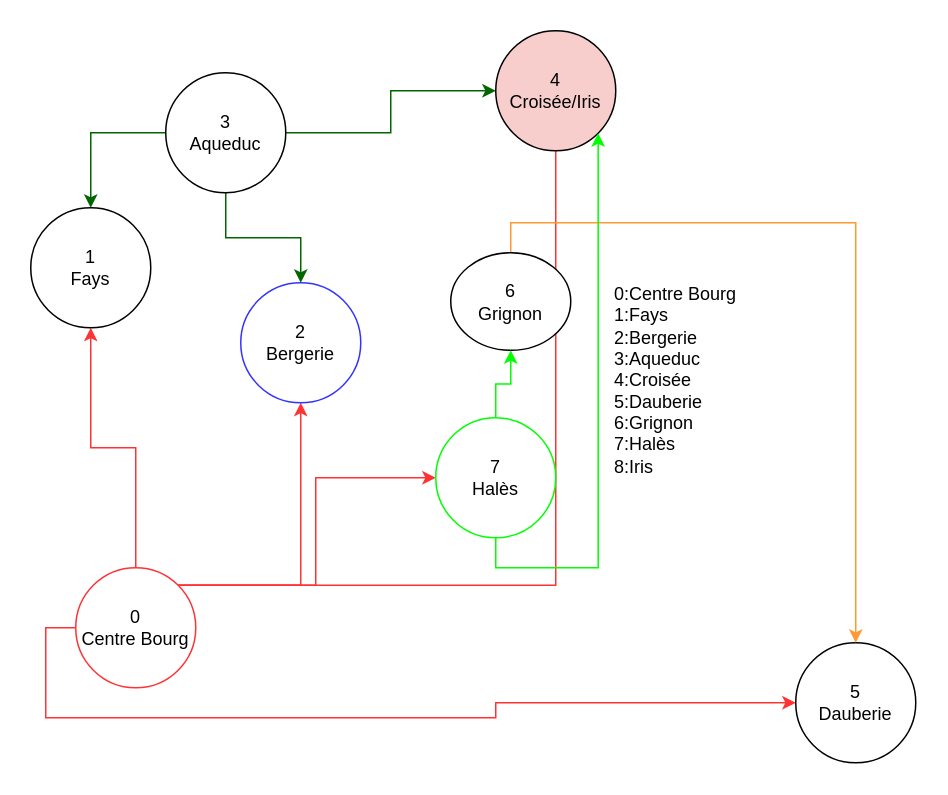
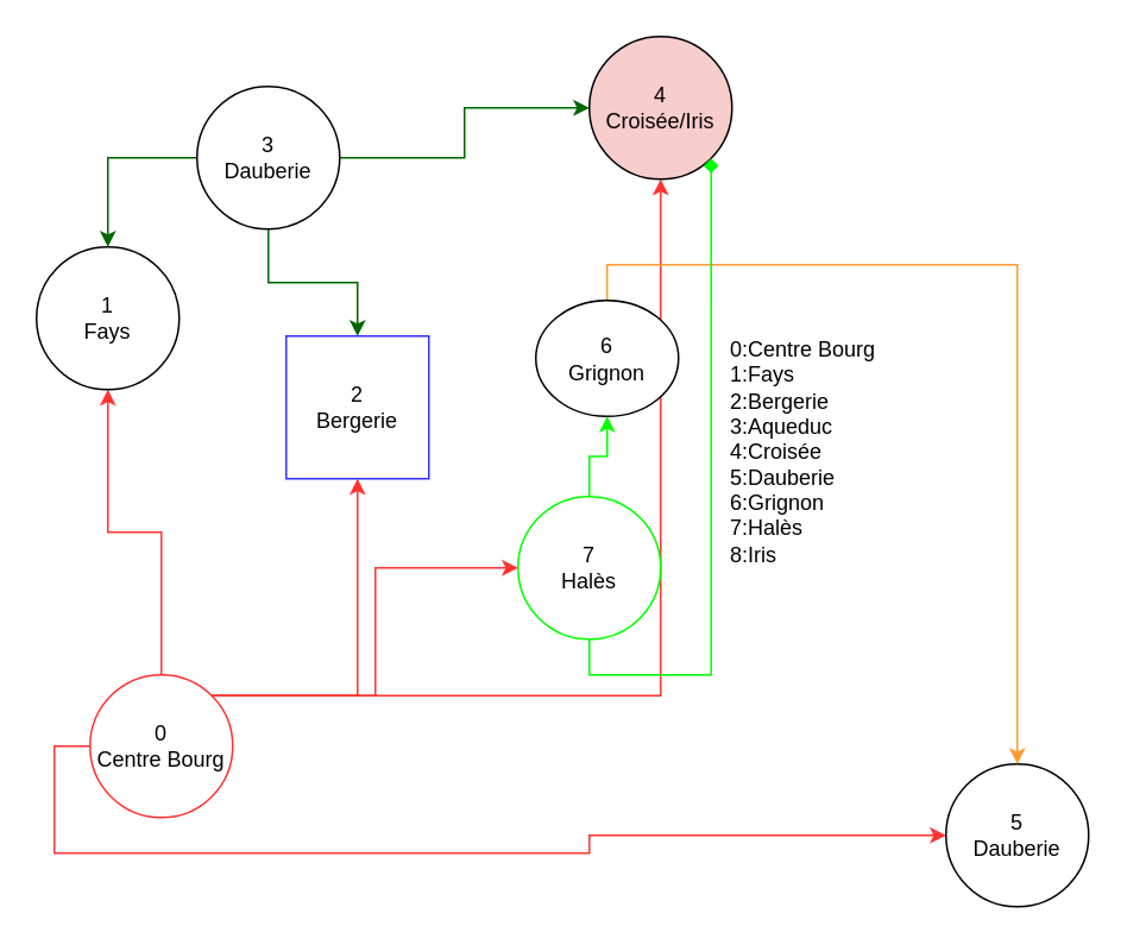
  <mxCell id="0" />
  <mxCell id="1" parent="0" />
  <mxCell id="2" value="0:Centre Bourg&lt;br&gt;&lt;div style=&quot;text-align: left&quot;&gt;&lt;span&gt;1:Fays&lt;/span&gt;&lt;/div&gt;&lt;div style=&quot;text-align: left&quot;&gt;&lt;span&gt;2:Bergerie&lt;/span&gt;&lt;/div&gt;&lt;div style=&quot;text-align: left&quot;&gt;&lt;span&gt;3:Aqueduc&lt;/span&gt;&lt;/div&gt;&lt;div style=&quot;text-align: left&quot;&gt;&lt;span&gt;4:Croisée&lt;/span&gt;&lt;/div&gt;&lt;div style=&quot;text-align: left&quot;&gt;&lt;span&gt;5:Dauberie&lt;/span&gt;&lt;/div&gt;&lt;div style=&quot;text-align: left&quot;&gt;&lt;span&gt;6:Grignon&lt;/span&gt;&lt;/div&gt;&lt;div style=&quot;text-align: left&quot;&gt;&lt;span&gt;7:Halès&lt;/span&gt;&lt;/div&gt;&lt;div style=&quot;text-align: left&quot;&gt;&lt;span&gt;8:Iris&lt;/span&gt;&lt;/div&gt;" style="text;html=1;strokeColor=none;fillColor=none;align=center;verticalAlign=middle;whiteSpace=wrap;rounded=0;" vertex="1" parent="1"><mxGeometry x="400" y="188" width="100" height="130" as="geometry" /></mxCell>
  <mxCell id="3" style="edgeStyle=orthogonalEdgeStyle;rounded=0;orthogonalLoop=1;jettySize=auto;html=1;exitX=0.5;exitY=0;exitDx=0;exitDy=0;entryX=0.5;entryY=1;entryDx=0;entryDy=0;strokeColor=#FF3333;" edge="1" parent="1" source="8" target="9"><mxGeometry relative="1" as="geometry" /></mxCell>
  <mxCell id="4" style="edgeStyle=orthogonalEdgeStyle;rounded=0;orthogonalLoop=1;jettySize=auto;html=1;exitX=0;exitY=0.5;exitDx=0;exitDy=0;strokeColor=#FF3333;" edge="1" parent="1" source="8" target="16"><mxGeometry relative="1" as="geometry" /></mxCell>
  <mxCell id="5" style="edgeStyle=orthogonalEdgeStyle;rounded=0;orthogonalLoop=1;jettySize=auto;html=1;exitX=1;exitY=0;exitDx=0;exitDy=0;strokeColor=#FF3333;" edge="1" parent="1" source="8" target="10"><mxGeometry relative="1" as="geometry" /></mxCell>
- <mxCell id="6" style="edgeStyle=orthogonalEdgeStyle;rounded=0;orthogonalLoop=1;jettySize=auto;html=1;exitX=1;exitY=0;exitDx=0;exitDy=0;strokeColor=#FF3333;endArrow=none;" edge="1" parent="1" source="8" target="15"><mxGeometry relative="1" as="geometry" /></mxCell>
+ <mxCell id="6" style="edgeStyle=orthogonalEdgeStyle;rounded=0;orthogonalLoop=1;jettySize=auto;html=1;exitX=1;exitY=0;exitDx=0;exitDy=0;strokeColor=#FF3333;" edge="1" parent="1" source="8" target="15"><mxGeometry relative="1" as="geometry" /></mxCell>
  <mxCell id="7" style="edgeStyle=orthogonalEdgeStyle;rounded=0;orthogonalLoop=1;jettySize=auto;html=1;exitX=1;exitY=0;exitDx=0;exitDy=0;entryX=0;entryY=0.5;entryDx=0;entryDy=0;strokeColor=#FF3333;" edge="1" parent="1" source="8" target="21"><mxGeometry relative="1" as="geometry" /></mxCell>
  <mxCell id="8" value="0&lt;br&gt;Centre Bourg" style="ellipse;whiteSpace=wrap;html=1;aspect=fixed;strokeColor=#FF3333;" vertex="1" parent="1"><mxGeometry x="50" y="378" width="80" height="80" as="geometry" /></mxCell>
  <mxCell id="9" value="1&lt;br&gt;Fays" style="ellipse;whiteSpace=wrap;html=1;aspect=fixed;" vertex="1" parent="1"><mxGeometry x="20" y="138" width="80" height="80" as="geometry" /></mxCell>
- <mxCell id="10" value="2&lt;br&gt;Bergerie" style="ellipse;whiteSpace=wrap;html=1;aspect=fixed;strokeColor=#3333FF;" vertex="1" parent="1"><mxGeometry x="160" y="188" width="80" height="80" as="geometry" /></mxCell>
+ <mxCell id="10" value="2&lt;br&gt;Bergerie" style="whiteSpace=wrap;html=1;aspect=fixed;strokeColor=#3333FF;rounded=0;" vertex="1" parent="1"><mxGeometry x="160" y="188" width="80" height="80" as="geometry" /></mxCell>
  <mxCell id="11" style="edgeStyle=orthogonalEdgeStyle;rounded=0;orthogonalLoop=1;jettySize=auto;html=1;exitX=1;exitY=0.5;exitDx=0;exitDy=0;entryX=0;entryY=0.5;entryDx=0;entryDy=0;strokeColor=#006600;" edge="1" parent="1" source="14" target="15"><mxGeometry relative="1" as="geometry" /></mxCell>
  <mxCell id="12" style="edgeStyle=orthogonalEdgeStyle;rounded=0;orthogonalLoop=1;jettySize=auto;html=1;exitX=0;exitY=0.5;exitDx=0;exitDy=0;strokeColor=#006600;" edge="1" parent="1" source="14" target="9"><mxGeometry relative="1" as="geometry" /></mxCell>
  <mxCell id="13" style="edgeStyle=orthogonalEdgeStyle;rounded=0;orthogonalLoop=1;jettySize=auto;html=1;exitX=0.5;exitY=1;exitDx=0;exitDy=0;entryX=0.5;entryY=0;entryDx=0;entryDy=0;strokeColor=#006600;" edge="1" parent="1" source="14" target="10"><mxGeometry relative="1" as="geometry" /></mxCell>
- <mxCell id="14" value="3&lt;br&gt;Aqueduc" style="ellipse;whiteSpace=wrap;html=1;aspect=fixed;" vertex="1" parent="1"><mxGeometry x="110" y="48" width="80" height="80" as="geometry" /></mxCell>
+ <mxCell id="14" value="3&lt;br&gt;Dauberie" style="ellipse;whiteSpace=wrap;html=1;aspect=fixed;" vertex="1" parent="1"><mxGeometry x="110" y="48" width="80" height="80" as="geometry" /></mxCell>
  <mxCell id="15" value="4&lt;br&gt;Croisée/Iris" style="ellipse;whiteSpace=wrap;html=1;aspect=fixed;strokeColor=#000000;fillColor=#f8cecc;" vertex="1" parent="1"><mxGeometry x="330" y="20" width="80" height="80" as="geometry" /></mxCell>
  <mxCell id="16" value="5&lt;br&gt;Dauberie" style="ellipse;whiteSpace=wrap;html=1;aspect=fixed;" vertex="1" parent="1"><mxGeometry x="530" y="428" width="80" height="80" as="geometry" /></mxCell>
  <mxCell id="17" style="edgeStyle=orthogonalEdgeStyle;rounded=0;orthogonalLoop=1;jettySize=auto;html=1;exitX=0.5;exitY=0;exitDx=0;exitDy=0;entryX=0.5;entryY=0;entryDx=0;entryDy=0;strokeColor=#FF9933;" edge="1" parent="1" source="18" target="16"><mxGeometry relative="1" as="geometry" /></mxCell>
  <mxCell id="18" value="6&lt;br&gt;Grignon" style="ellipse;whiteSpace=wrap;html=1;aspect=fixed;" vertex="1" parent="1"><mxGeometry x="300" y="168" width="80" height="65" as="geometry" /></mxCell>
- <mxCell id="19" style="edgeStyle=orthogonalEdgeStyle;rounded=0;orthogonalLoop=1;jettySize=auto;html=1;exitX=0.5;exitY=1;exitDx=0;exitDy=0;strokeColor=#00FF00;entryX=1;entryY=1;entryDx=0;entryDy=0;" edge="1" parent="1" source="21" target="15"><mxGeometry relative="1" as="geometry"><mxPoint x="430" y="68" as="targetPoint" /></mxGeometry></mxCell>
+ <mxCell id="19" style="edgeStyle=orthogonalEdgeStyle;rounded=0;orthogonalLoop=1;jettySize=auto;html=1;exitX=0.5;exitY=1;exitDx=0;exitDy=0;strokeColor=#00FF00;entryX=1;entryY=1;entryDx=0;entryDy=0;endArrow=diamond;" edge="1" parent="1" source="21" target="15"><mxGeometry relative="1" as="geometry"><mxPoint x="430" y="68" as="targetPoint" /></mxGeometry></mxCell>
  <mxCell id="20" value="" style="edgeStyle=orthogonalEdgeStyle;rounded=0;orthogonalLoop=1;jettySize=auto;html=1;strokeColor=#00FF00;" edge="1" parent="1" source="21" target="18"><mxGeometry relative="1" as="geometry" /></mxCell>
  <mxCell id="21" value="7&lt;br&gt;Halès" style="ellipse;whiteSpace=wrap;html=1;aspect=fixed;strokeColor=#00FF00;" vertex="1" parent="1"><mxGeometry x="290" y="278" width="80" height="80" as="geometry" /></mxCell>
